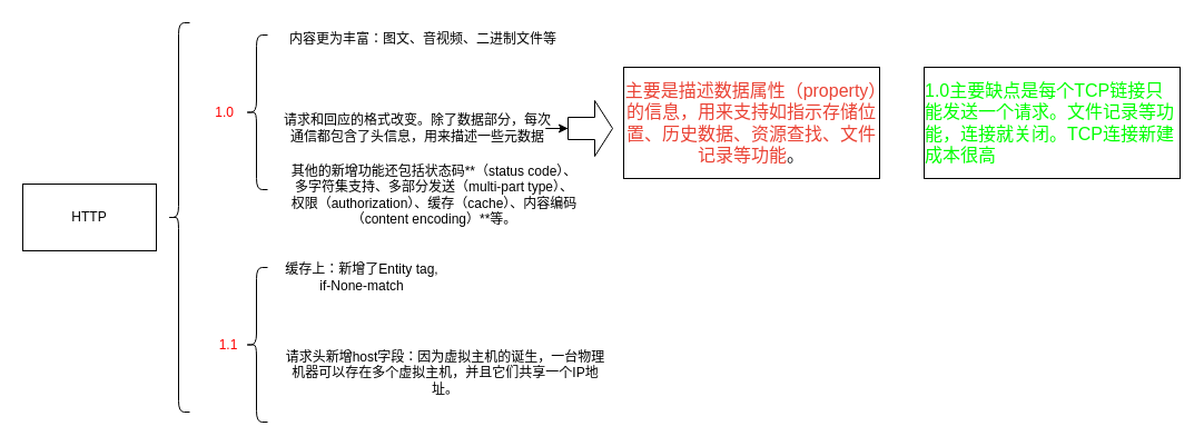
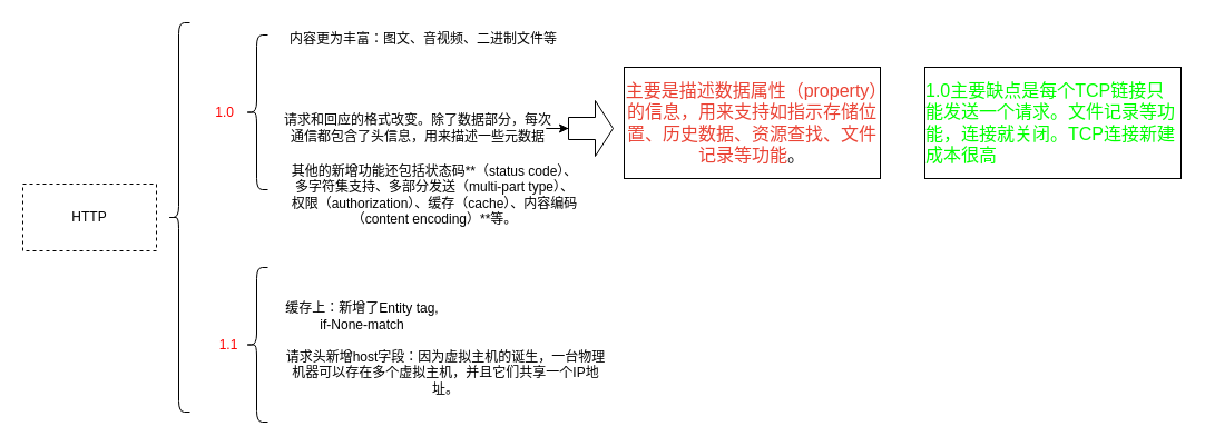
  <mxCell id="0" />
  <mxCell id="1" parent="0" />
- <mxCell id="2" value="HTTP" style="rounded=0;whiteSpace=wrap;html=1;" parent="1" vertex="1"><mxGeometry x="20" y="165" width="120" height="60" as="geometry" /></mxCell>
+ <mxCell id="2" value="HTTP" style="rounded=0;whiteSpace=wrap;html=1;dashed=1;" parent="1" vertex="1"><mxGeometry x="20" y="165" width="120" height="60" as="geometry" /></mxCell>
  <mxCell id="3" value="" style="shape=curlyBracket;whiteSpace=wrap;html=1;rounded=1;" parent="1" vertex="1"><mxGeometry x="150" y="20" width="20" height="350" as="geometry" /></mxCell>
  <mxCell id="4" value="1.0&amp;nbsp;&amp;nbsp;" style="text;html=1;strokeColor=none;fillColor=none;align=center;verticalAlign=middle;whiteSpace=wrap;rounded=0;labelPosition=center;verticalLabelPosition=middle;fontColor=#FF0000;" parent="1" vertex="1"><mxGeometry x="190" y="85.5" width="30" height="30" as="geometry" /></mxCell>
  <mxCell id="5" value="" style="shape=curlyBracket;whiteSpace=wrap;html=1;rounded=1;" parent="1" vertex="1"><mxGeometry x="220" y="31" width="20" height="139" as="geometry" /></mxCell>
  <mxCell id="6" value="内容更为丰富：图文、音视频、二进制文件等" style="text;html=1;strokeColor=none;fillColor=none;align=center;verticalAlign=middle;whiteSpace=wrap;rounded=0;" parent="1" vertex="1"><mxGeometry x="250" y="20" width="260" height="30" as="geometry" /></mxCell>
  <mxCell id="7" value="" style="edgeStyle=orthogonalEdgeStyle;rounded=0;orthogonalLoop=1;jettySize=auto;html=1;fontColor=#FF0000;" parent="1" source="8" target="9" edge="1"><mxGeometry relative="1" as="geometry" /></mxCell>
  <mxCell id="8" value="请求和回应的格式改变。除了数据部分，每次通信都包含了头信息，用来描述一些元数据" style="text;html=1;strokeColor=none;fillColor=none;align=center;verticalAlign=middle;whiteSpace=wrap;rounded=0;" parent="1" vertex="1"><mxGeometry x="250" y="100" width="250" height="30" as="geometry" /></mxCell>
  <mxCell id="9" value="" style="shape=singleArrow;whiteSpace=wrap;html=1;arrowWidth=0.4;arrowSize=0.4;fontColor=#FF0000;" parent="1" vertex="1"><mxGeometry x="510" y="90" width="40" height="50" as="geometry" /></mxCell>
  <mxCell id="10" value="&lt;span style=&quot;color: rgb(234 , 67 , 53) ; font-family: &amp;#34;arial&amp;#34; , sans-serif ; font-size: 16px ; text-align: left ; background-color: rgb(255 , 255 , 255)&quot;&gt;主要是描述数据属性（property）的信息，用来支持如指示存储位置、历史数据、资源查找、文件记录等功能&lt;/span&gt;&lt;span style=&quot;color: rgb(32 , 33 , 36) ; font-family: &amp;#34;arial&amp;#34; , sans-serif ; font-size: 16px ; text-align: left ; background-color: rgb(255 , 255 , 255)&quot;&gt;。&lt;/span&gt;" style="rounded=0;whiteSpace=wrap;html=1;fontColor=#FF0000;" parent="1" vertex="1"><mxGeometry x="560" y="60" width="230" height="100" as="geometry" /></mxCell>
  <mxCell id="11" value="其他的新增功能还包括状态码**（status code）、多字符集支持、多部分发送（multi-part type）、权限（authorization）、缓存（cache）、内容编码（content encoding）**等。" style="text;html=1;strokeColor=none;fillColor=none;align=center;verticalAlign=middle;whiteSpace=wrap;rounded=0;fontSize=12;fontColor=#000000;" parent="1" vertex="1"><mxGeometry x="260" y="160" width="260" height="30" as="geometry" /></mxCell>
  <mxCell id="12" value="1.1" style="text;html=1;strokeColor=none;fillColor=none;align=center;verticalAlign=middle;whiteSpace=wrap;rounded=0;labelPosition=center;verticalLabelPosition=middle;fontColor=#FF0000;" parent="1" vertex="1"><mxGeometry x="190" y="294.5" width="30" height="30" as="geometry" /></mxCell>
  <mxCell id="13" value="" style="shape=curlyBracket;whiteSpace=wrap;html=1;rounded=1;" parent="1" vertex="1"><mxGeometry x="220" y="240" width="20" height="139" as="geometry" /></mxCell>
- <mxCell id="14" value="缓存上：新增了Entity tag, if-None-match" style="text;html=1;strokeColor=none;fillColor=none;align=center;verticalAlign=middle;whiteSpace=wrap;rounded=0;" parent="1" vertex="1"><mxGeometry x="250" y="234" width="150" height="30" as="geometry" /></mxCell>
+ <mxCell id="14" value="缓存上：新增了Entity tag, if-None-match" style="text;html=1;strokeColor=none;fillColor=none;align=center;verticalAlign=middle;whiteSpace=wrap;rounded=0;" parent="1" vertex="1"><mxGeometry x="250" y="269" width="150" height="30" as="geometry" /></mxCell>
  <mxCell id="15" value="&lt;div style=&quot;text-align: left&quot;&gt;&lt;font face=&quot;arial, sans-serif&quot;&gt;&lt;span style=&quot;font-size: 16px ; background-color: rgb(255 , 255 , 255)&quot;&gt;1.0主要缺点是每个TCP链接只能发送一个请求。文件记录等功能，连接就关闭。TCP连接新建成本很高&lt;/span&gt;&lt;/font&gt;&lt;/div&gt;" style="rounded=0;whiteSpace=wrap;html=1;fontColor=#00FF00;" parent="1" vertex="1"><mxGeometry x="830" y="60" width="230" height="100" as="geometry" /></mxCell>
  <mxCell id="16" value="请求头新增host字段：因为虚拟主机的诞生，一台物理机器可以存在多个虚拟主机，并且它们共享一个IP地址。" style="text;html=1;strokeColor=none;fillColor=none;align=center;verticalAlign=middle;whiteSpace=wrap;rounded=0;" parent="1" vertex="1"><mxGeometry x="250" y="320" width="300" height="30" as="geometry" /></mxCell>
